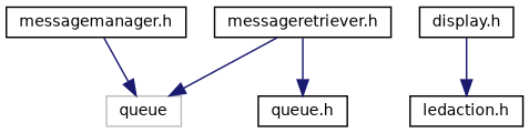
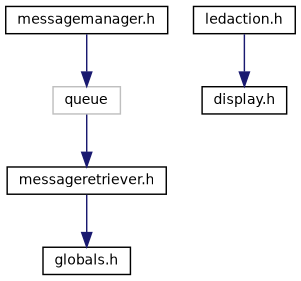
  digraph {
    node [color=black fillcolor=white fontname=Helvetica fontsize=10 shape=record style=filled]
    edge [color=midnightblue fontname=Helvetica fontsize=10 labelfontname=Helvetica labelfontsize=10 style=solid]
    n1 [height=0.2 label="messagemanager.h" width=0.4]
    n2 [color=grey75 height=0.2 label=queue width=0.4]
    n3 [height=0.2 label="messageretriever.h" width=0.4]
-   n4 [height=0.2 label="queue.h" width=0.4]
+   n4 [height=0.2 label="globals.h" width=0.4]
    n5 [height=0.2 label="ledaction.h" width=0.4]
    n6 [height=0.2 label="display.h" width=0.4]
    n1 -> n2
-   n3 -> n2
+   n2 -> n3
    n3 -> n4
-   n6 -> n5
+   n5 -> n6
  }
